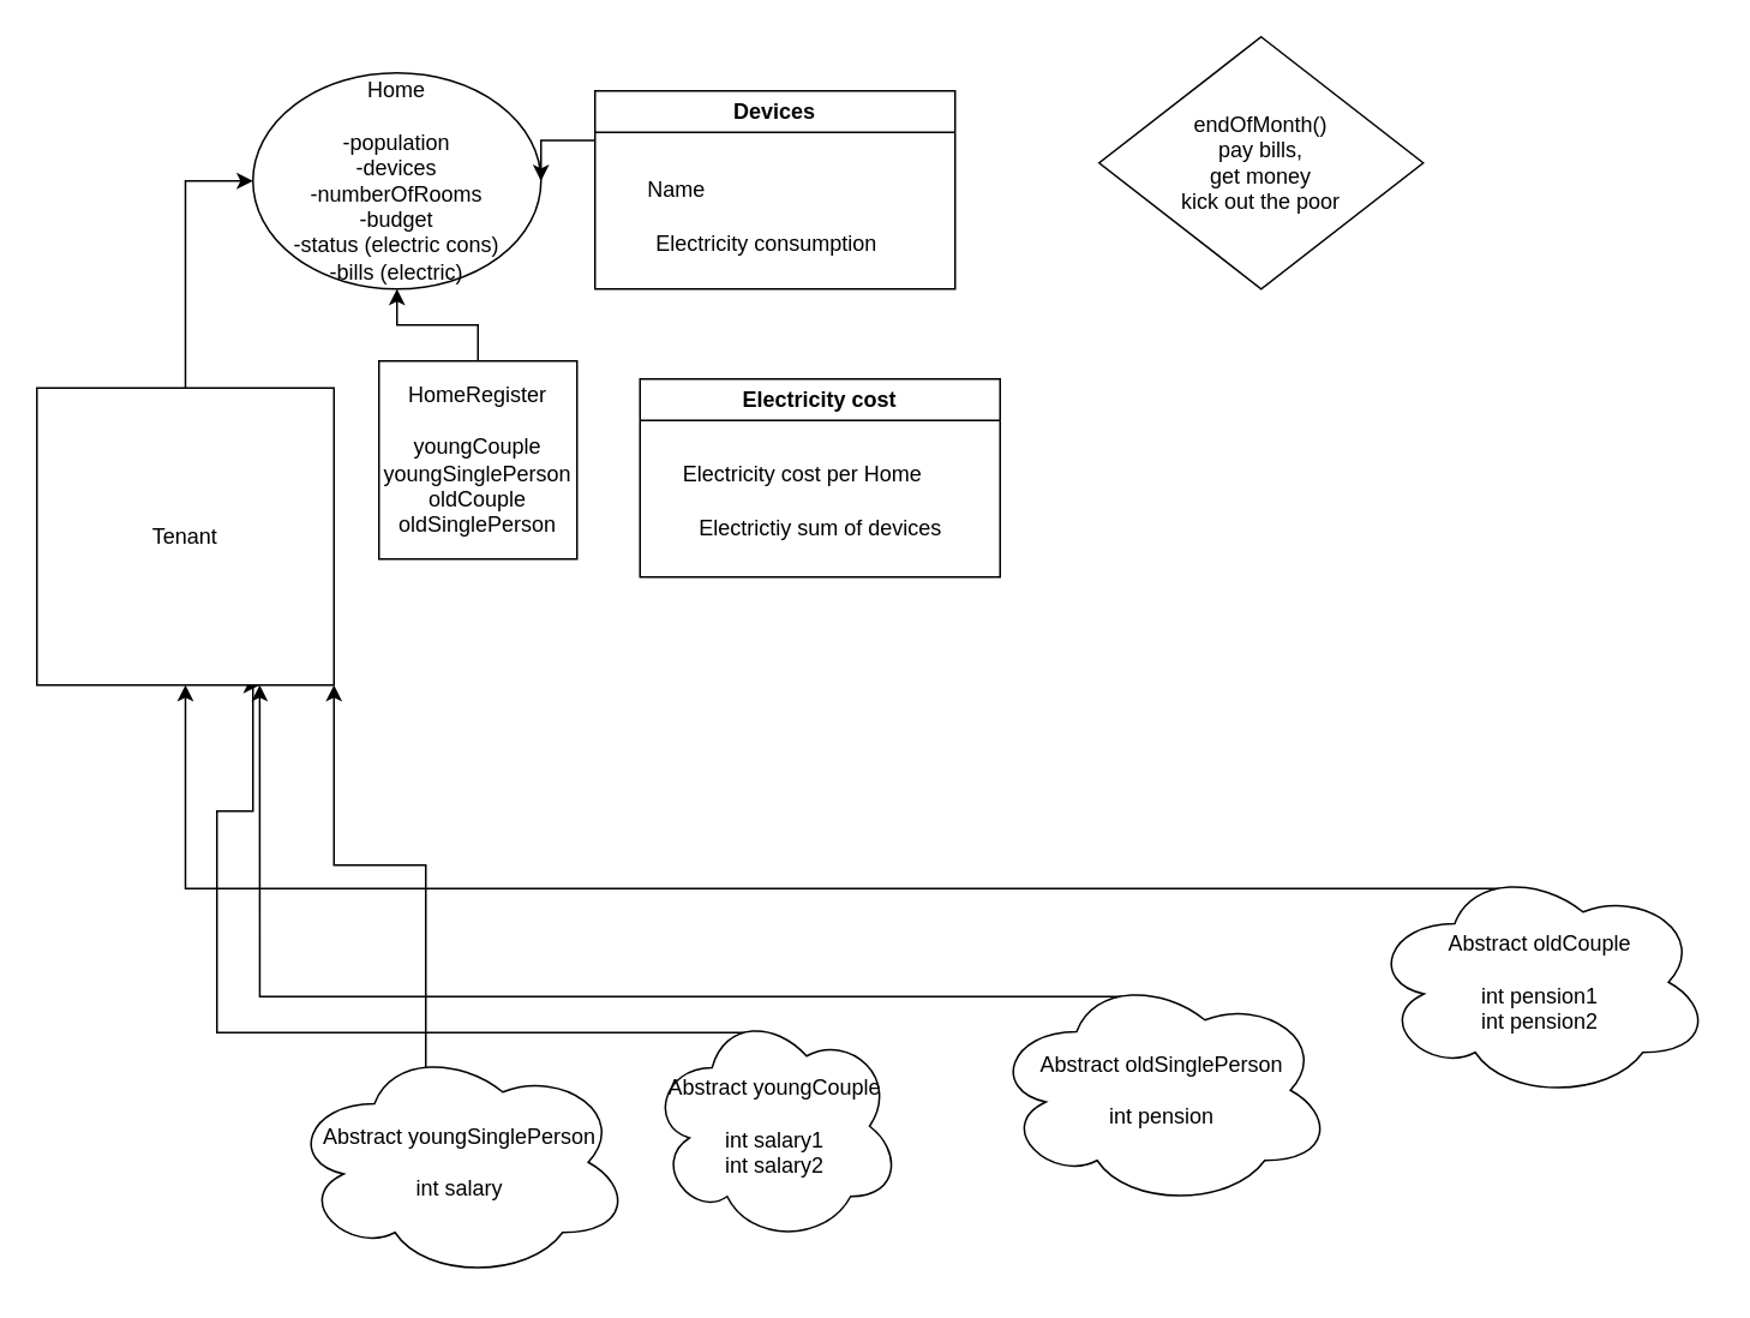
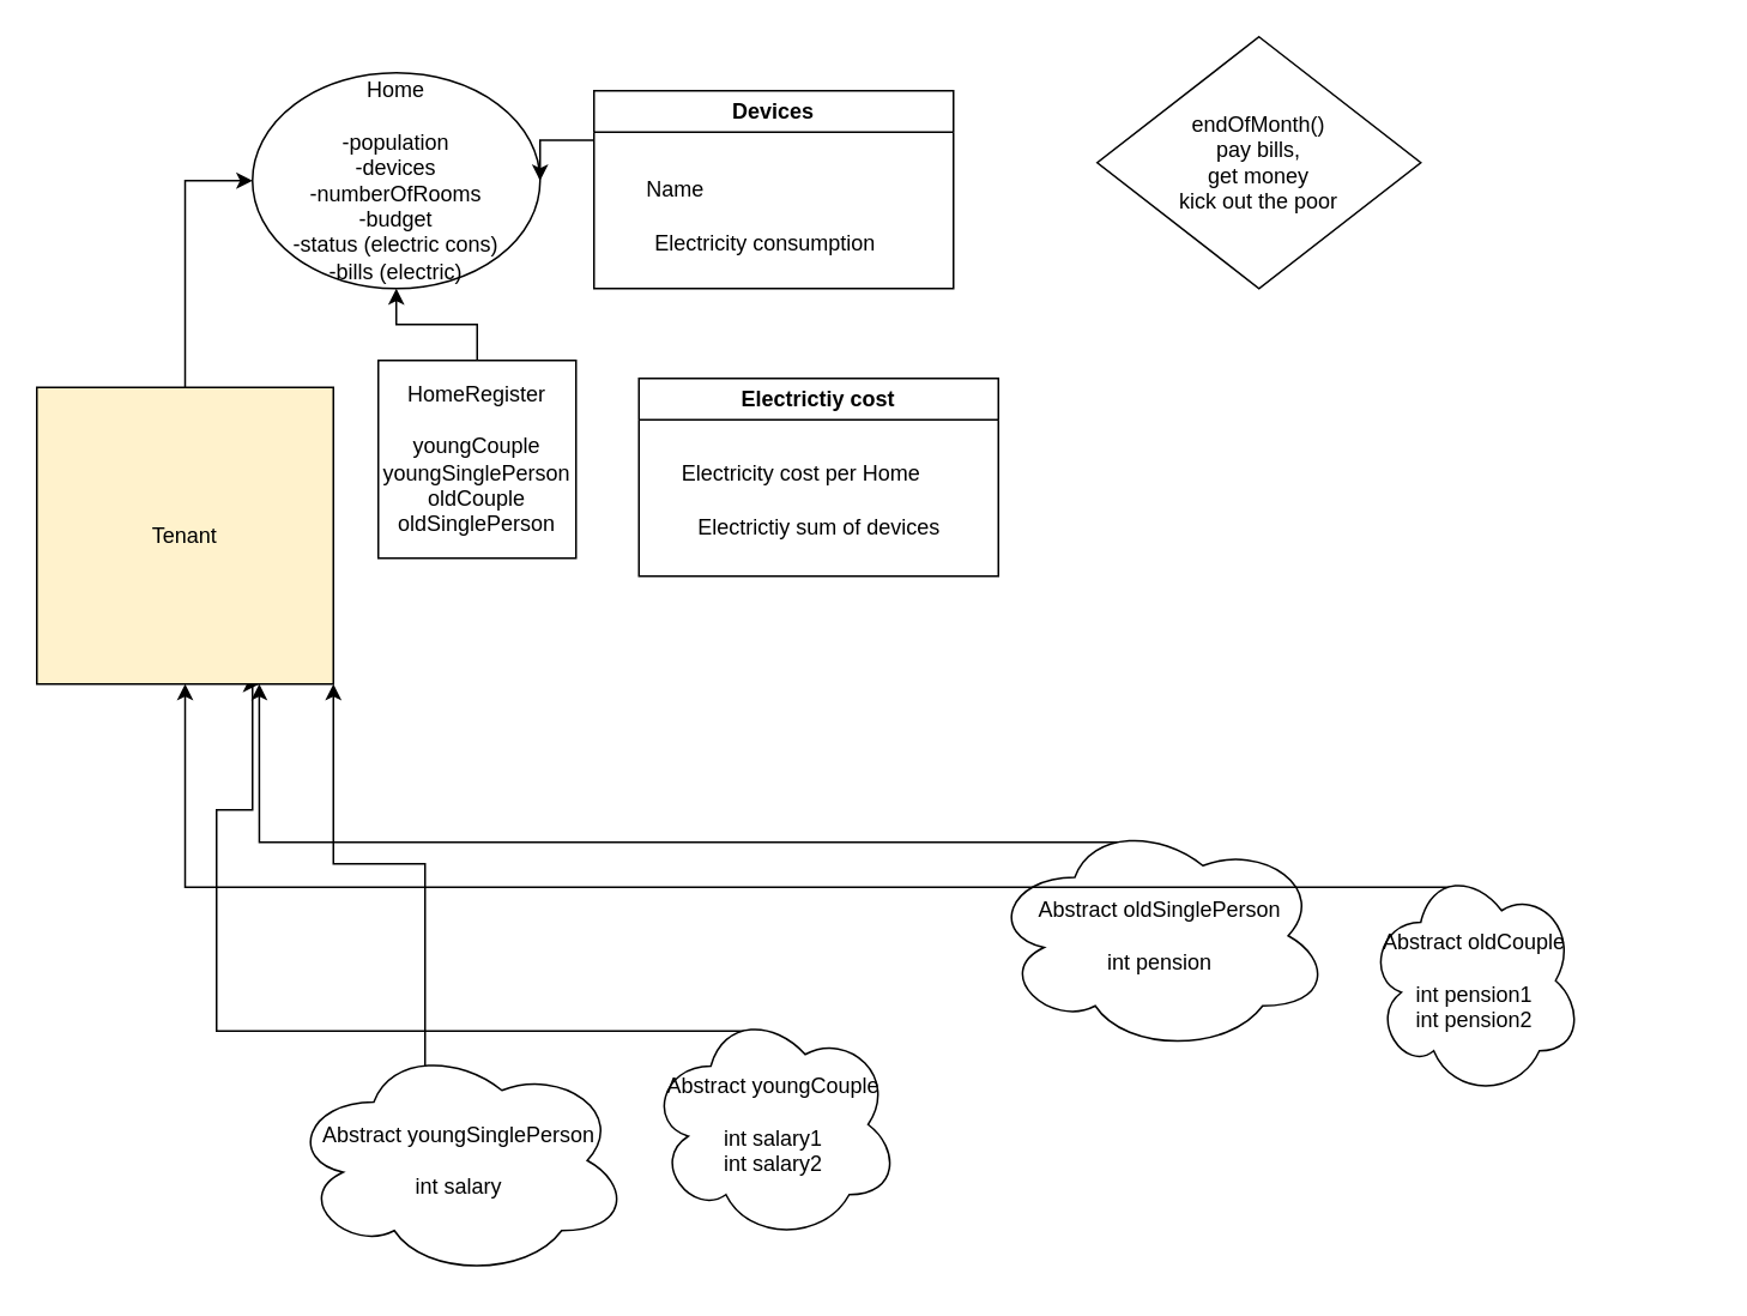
  <mxCell id="0" />
  <mxCell id="1" parent="0" />
  <mxCell id="2" style="edgeStyle=orthogonalEdgeStyle;rounded=0;orthogonalLoop=1;jettySize=auto;html=1;exitX=0.5;exitY=0;exitDx=0;exitDy=0;entryX=0.5;entryY=1;entryDx=0;entryDy=0;" edge="1" parent="1" source="3" target="4"><mxGeometry relative="1" as="geometry" /></mxCell>
  <mxCell id="3" value="HomeRegister&lt;br&gt;&lt;br&gt;youngCouple&lt;br&gt;youngSinglePerson&lt;br&gt;oldCouple&lt;br&gt;oldSinglePerson" style="whiteSpace=wrap;html=1;aspect=fixed;" vertex="1" parent="1"><mxGeometry x="210" y="200" width="110" height="110" as="geometry" /></mxCell>
  <mxCell id="4" value="Home&lt;br&gt;&lt;br&gt;-population&lt;br&gt;-devices&lt;br&gt;-numberOfRooms&lt;br&gt;-budget&lt;br&gt;-status (electric cons)&lt;br&gt;-bills (electric)" style="ellipse;whiteSpace=wrap;html=1;" vertex="1" parent="1"><mxGeometry x="140" y="40" width="160" height="120" as="geometry" /></mxCell>
  <mxCell id="5" style="edgeStyle=orthogonalEdgeStyle;rounded=0;orthogonalLoop=1;jettySize=auto;html=1;exitX=0;exitY=0.25;exitDx=0;exitDy=0;entryX=1;entryY=0.5;entryDx=0;entryDy=0;" edge="1" parent="1" source="6" target="4"><mxGeometry relative="1" as="geometry" /></mxCell>
  <mxCell id="6" value="Devices&lt;br&gt;" style="swimlane;whiteSpace=wrap;html=1;" vertex="1" parent="1"><mxGeometry x="330" y="50" width="200" height="110" as="geometry" /></mxCell>
  <mxCell id="7" value="Name" style="text;html=1;align=center;verticalAlign=middle;resizable=0;points=[];autosize=1;strokeColor=none;fillColor=none;" vertex="1" parent="6"><mxGeometry x="15" y="40" width="60" height="30" as="geometry" /></mxCell>
  <mxCell id="8" value="Electricity consumption" style="text;html=1;align=center;verticalAlign=middle;resizable=0;points=[];autosize=1;strokeColor=none;fillColor=none;" vertex="1" parent="6"><mxGeometry x="20" y="70" width="150" height="30" as="geometry" /></mxCell>
- <mxCell id="9" value="Electricity cost" style="swimlane;whiteSpace=wrap;html=1;startSize=23;" vertex="1" parent="1"><mxGeometry x="355" y="210" width="200" height="110" as="geometry" /></mxCell>
+ <mxCell id="9" value="Electrictiy cost" style="swimlane;whiteSpace=wrap;html=1;startSize=23;" vertex="1" parent="1"><mxGeometry x="355" y="210" width="200" height="110" as="geometry" /></mxCell>
  <mxCell id="10" value="Electricity cost per Home" style="text;html=1;align=center;verticalAlign=middle;resizable=0;points=[];autosize=1;strokeColor=none;fillColor=none;" vertex="1" parent="9"><mxGeometry x="10" y="38" width="160" height="30" as="geometry" /></mxCell>
  <mxCell id="11" value="Electrictiy sum of devices" style="text;html=1;align=center;verticalAlign=middle;resizable=0;points=[];autosize=1;strokeColor=none;fillColor=none;" vertex="1" parent="9"><mxGeometry x="20" y="68" width="160" height="30" as="geometry" /></mxCell>
  <mxCell id="12" value="endOfMonth()&lt;br&gt;pay bills,&lt;br&gt;get money&lt;br&gt;kick out the poor" style="rhombus;whiteSpace=wrap;html=1;" vertex="1" parent="1"><mxGeometry x="610" y="20" width="180" height="140" as="geometry" /></mxCell>
  <mxCell id="13" style="edgeStyle=orthogonalEdgeStyle;rounded=0;orthogonalLoop=1;jettySize=auto;html=1;exitX=0.4;exitY=0.1;exitDx=0;exitDy=0;exitPerimeter=0;entryX=1;entryY=1;entryDx=0;entryDy=0;" edge="1" parent="1" source="14" target="22"><mxGeometry relative="1" as="geometry"><mxPoint x="236" y="609" as="sourcePoint" /><mxPoint x="265" y="326" as="targetPoint" /></mxGeometry></mxCell>
  <mxCell id="14" value="Abstract youngSinglePerson&lt;br&gt;&lt;br&gt;int salary" style="ellipse;shape=cloud;whiteSpace=wrap;html=1;" vertex="1" parent="1"><mxGeometry y="580" width="190" height="130" as="geometry" x="160" /></mxCell>
  <mxCell id="15" style="edgeStyle=orthogonalEdgeStyle;rounded=0;orthogonalLoop=1;jettySize=auto;html=1;exitX=0.4;exitY=0.1;exitDx=0;exitDy=0;exitPerimeter=0;entryX=0.75;entryY=1;entryDx=0;entryDy=0;" edge="1" parent="1" source="16" target="22"><mxGeometry relative="1" as="geometry"><mxPoint x="190" y="460" as="targetPoint" /><Array as="points"><mxPoint x="120" y="573" /><mxPoint x="120" y="450" /><mxPoint x="140" y="450" /><mxPoint x="140" y="380" /></Array></mxGeometry></mxCell>
  <mxCell id="16" value="Abstract youngCouple&lt;br&gt;&lt;br&gt;int salary1&lt;br&gt;int salary2" style="ellipse;shape=cloud;whiteSpace=wrap;html=1;" vertex="1" parent="1"><mxGeometry x="360" y="560" width="140" height="130" as="geometry" /></mxCell>
  <mxCell id="17" style="edgeStyle=orthogonalEdgeStyle;rounded=0;orthogonalLoop=1;jettySize=auto;html=1;exitX=0.4;exitY=0.1;exitDx=0;exitDy=0;exitPerimeter=0;entryX=0.75;entryY=1;entryDx=0;entryDy=0;" edge="1" parent="1" source="18" target="22"><mxGeometry relative="1" as="geometry" /></mxCell>
- <mxCell id="18" value="Abstract oldSinglePerson&lt;br&gt;&lt;br&gt;int pension" style="ellipse;shape=cloud;whiteSpace=wrap;html=1;" vertex="1" parent="1"><mxGeometry x="550" y="540" width="190" height="130" as="geometry" /></mxCell>
+ <mxCell id="18" value="Abstract oldSinglePerson&lt;br&gt;&lt;br&gt;int pension" style="ellipse;shape=cloud;whiteSpace=wrap;html=1;" vertex="1" parent="1"><mxGeometry x="550" y="455" width="190" height="130" as="geometry" /></mxCell>
  <mxCell id="19" style="edgeStyle=orthogonalEdgeStyle;rounded=0;orthogonalLoop=1;jettySize=auto;html=1;exitX=0.4;exitY=0.1;exitDx=0;exitDy=0;exitPerimeter=0;entryX=0.5;entryY=1;entryDx=0;entryDy=0;" edge="1" parent="1" source="20" target="22"><mxGeometry relative="1" as="geometry"><mxPoint x="260" y="310" as="targetPoint" /></mxGeometry></mxCell>
- <mxCell id="20" value="Abstract oldCouple&lt;br&gt;&lt;br&gt;int pension1&lt;br&gt;int pension2" style="ellipse;shape=cloud;whiteSpace=wrap;html=1;" vertex="1" parent="1"><mxGeometry x="760" y="480" width="190" height="130" as="geometry" /></mxCell>
+ <mxCell id="20" value="Abstract oldCouple&lt;br&gt;&lt;br&gt;int pension1&lt;br&gt;int pension2" style="ellipse;shape=cloud;whiteSpace=wrap;html=1;" vertex="1" parent="1"><mxGeometry x="760" y="480" width="120" height="130" as="geometry" /></mxCell>
  <mxCell id="21" style="edgeStyle=orthogonalEdgeStyle;rounded=0;orthogonalLoop=1;jettySize=auto;html=1;exitX=0.5;exitY=0;exitDx=0;exitDy=0;entryX=0;entryY=0.5;entryDx=0;entryDy=0;" edge="1" parent="1" source="22" target="4"><mxGeometry relative="1" as="geometry" /></mxCell>
- <mxCell id="22" value="Tenant" style="whiteSpace=wrap;html=1;aspect=fixed;" vertex="1" parent="1"><mxGeometry x="20" y="215" width="165" height="165" as="geometry" /></mxCell>
+ <mxCell id="22" value="Tenant" style="whiteSpace=wrap;html=1;aspect=fixed;fillColor=#fff2cc;" vertex="1" parent="1"><mxGeometry x="20" y="215" width="165" height="165" as="geometry" /></mxCell>
